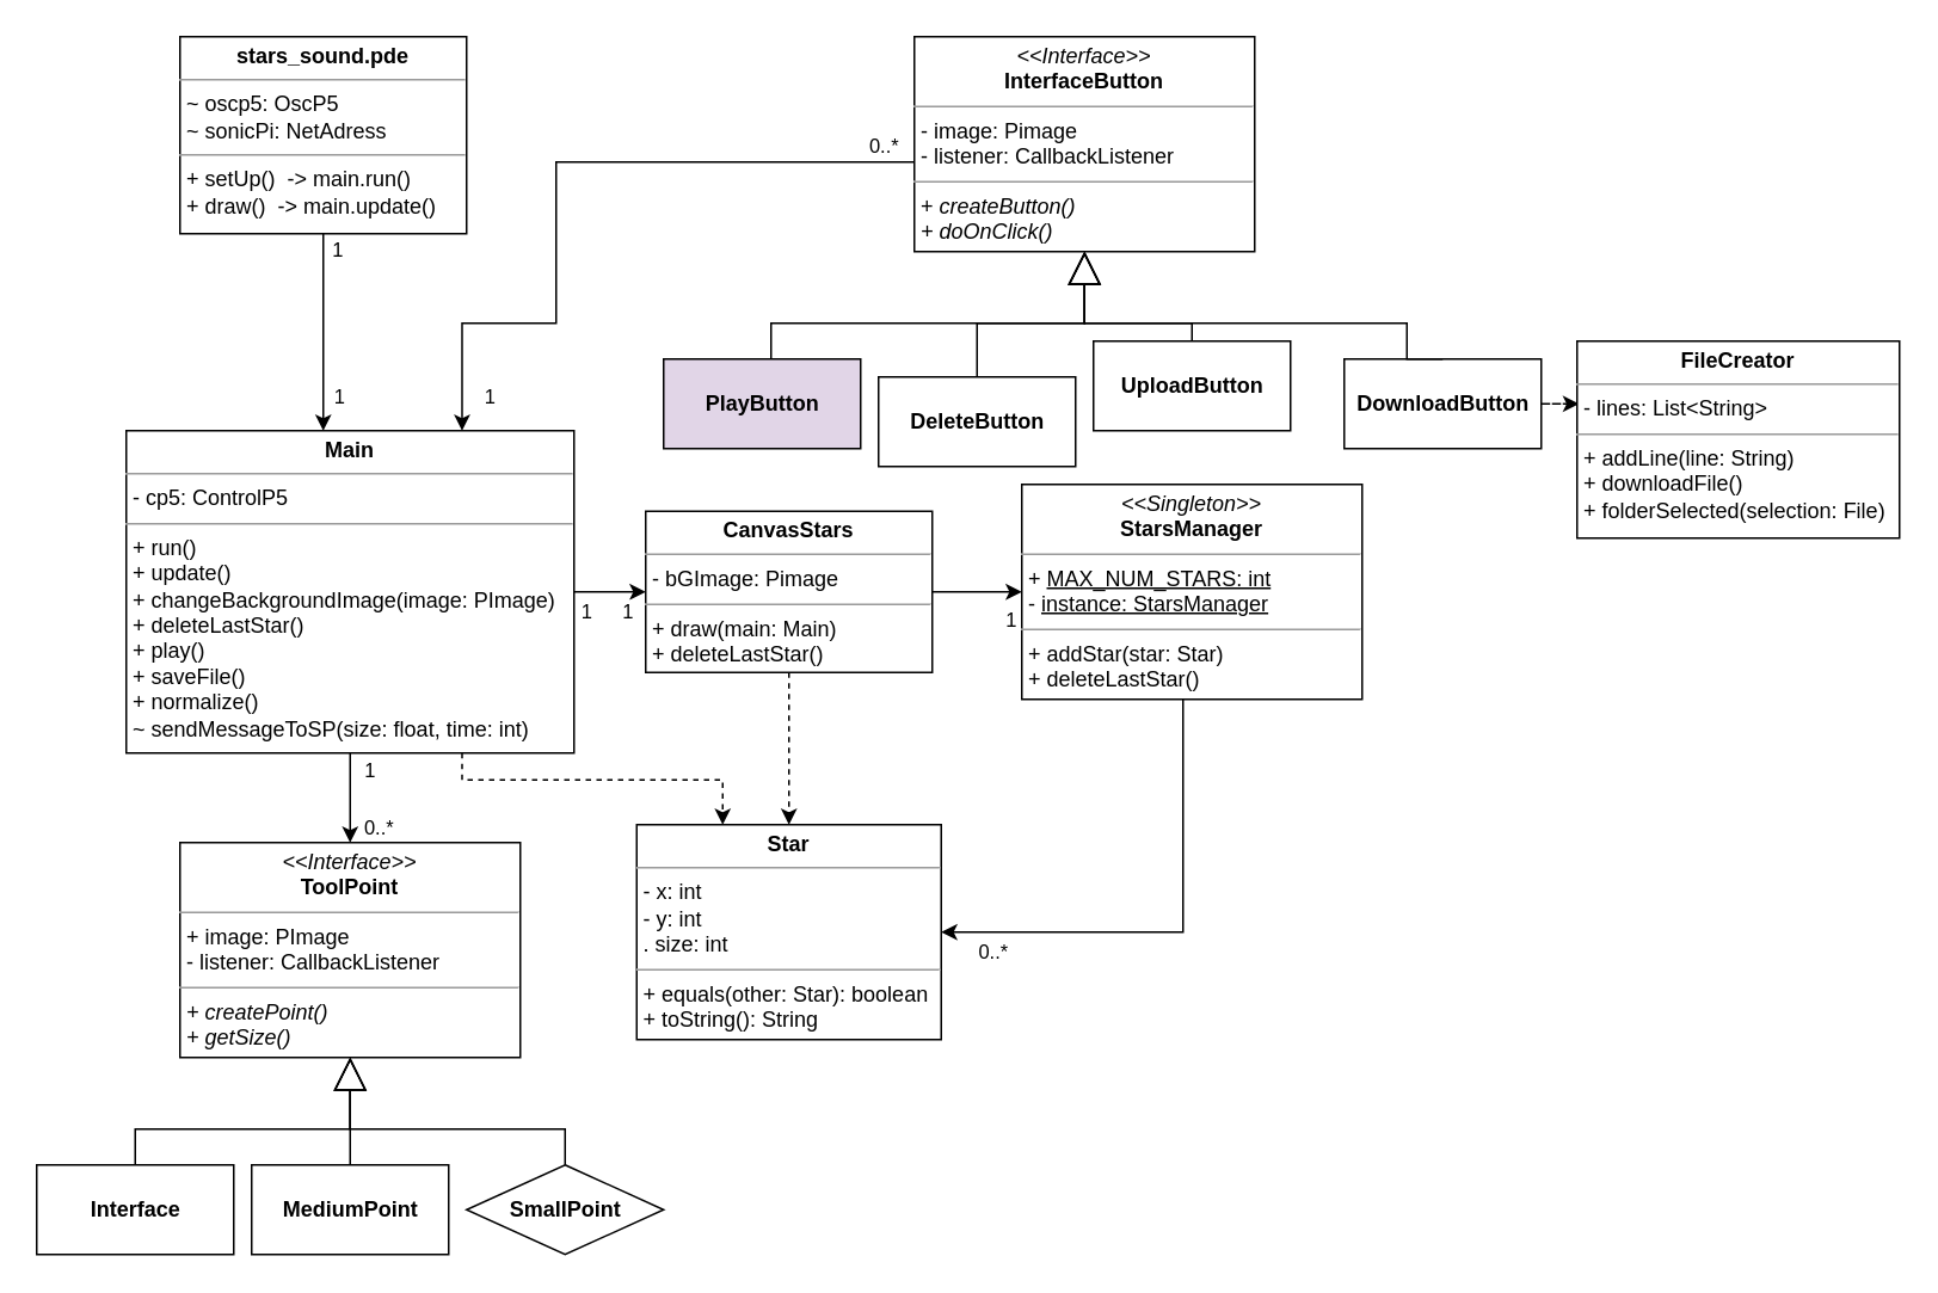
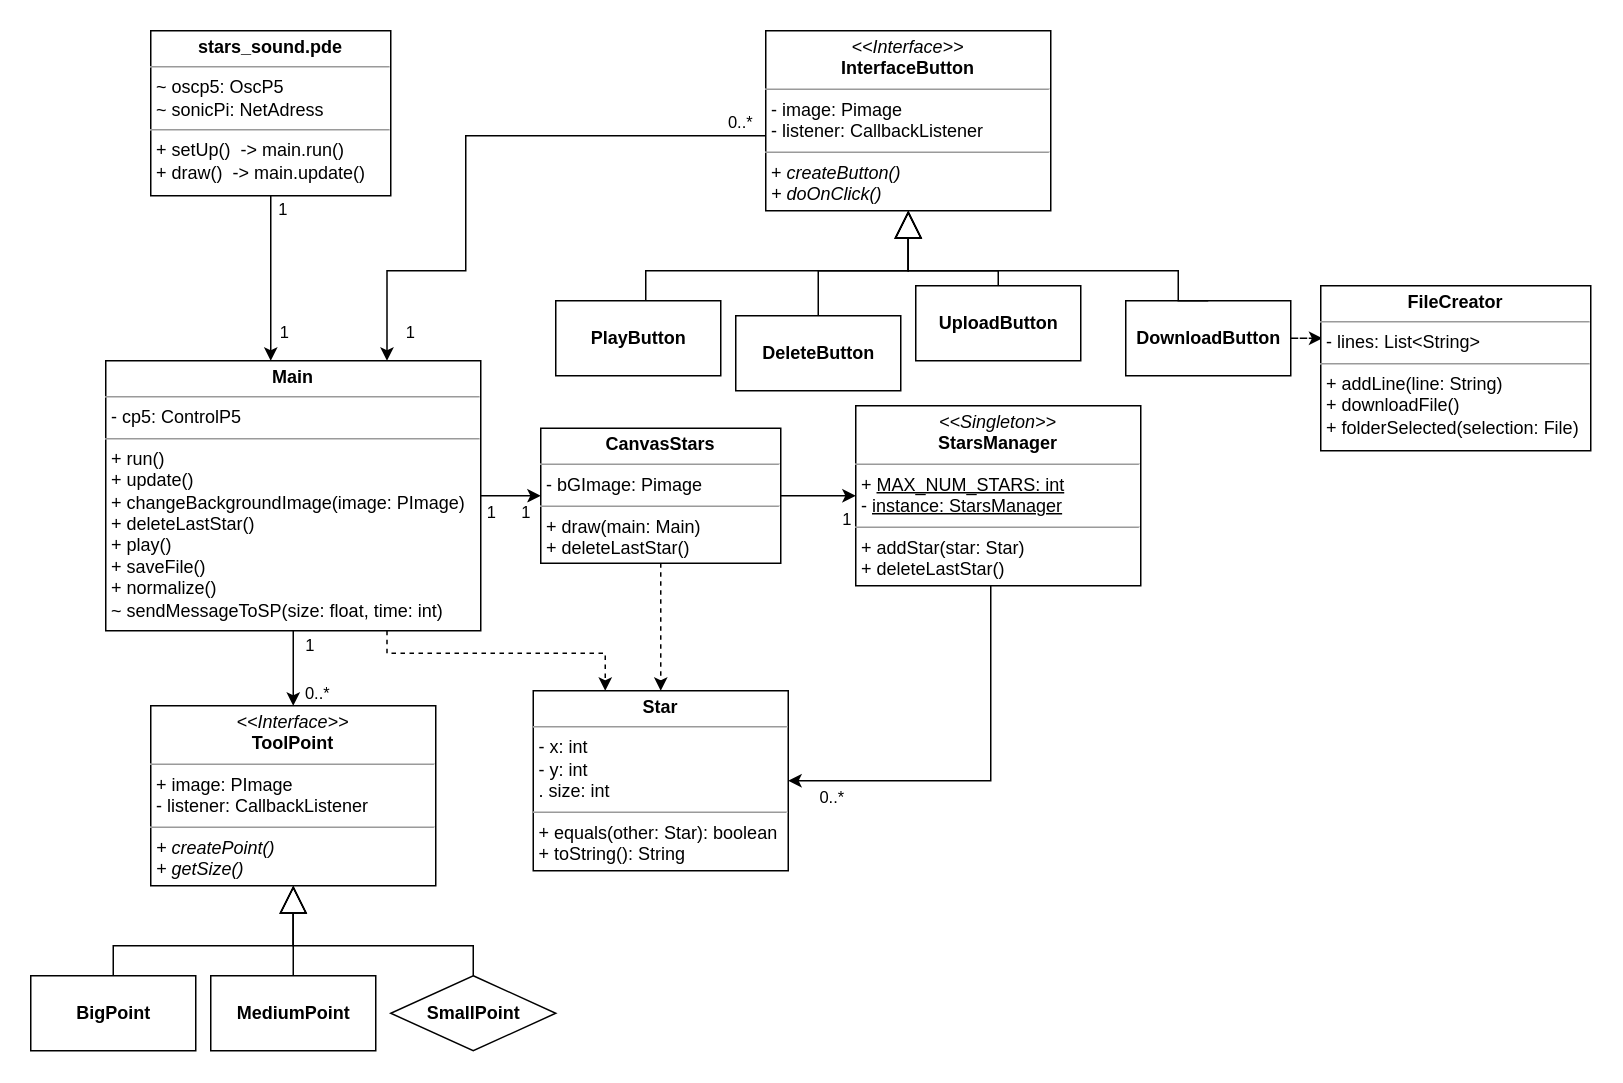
  <mxCell id="0" />
  <mxCell id="1" parent="0" />
  <mxCell id="2" style="edgeStyle=orthogonalEdgeStyle;rounded=0;orthogonalLoop=1;jettySize=auto;html=1;" edge="1" parent="1" source="4" target="12"><mxGeometry relative="1" as="geometry"><Array as="points"><mxPoint x="180" y="150" /><mxPoint x="180" y="150" /></Array></mxGeometry></mxCell>
  <mxCell id="3" value="1" style="edgeLabel;html=1;align=center;verticalAlign=middle;resizable=0;points=[];" vertex="1" connectable="0" parent="2"><mxGeometry x="-0.694" y="-2" relative="1" as="geometry"><mxPoint x="10" y="73" as="offset" /></mxGeometry></mxCell>
  <mxCell id="4" value="&lt;p style=&quot;margin: 0px ; margin-top: 4px ; text-align: center&quot;&gt;&lt;b&gt;stars_sound.pde&lt;/b&gt;&lt;/p&gt;&lt;hr size=&quot;1&quot;&gt;&lt;p style=&quot;margin: 0px ; margin-left: 4px&quot;&gt;&lt;span&gt;~ oscp5: OscP5&lt;/span&gt;&lt;br&gt;&lt;/p&gt;&lt;p style=&quot;margin: 0px ; margin-left: 4px&quot;&gt;~ sonicPi: NetAdress&lt;/p&gt;&lt;hr size=&quot;1&quot;&gt;&lt;p style=&quot;margin: 0px ; margin-left: 4px&quot;&gt;+ setUp()&amp;nbsp; -&amp;gt; main.run()&lt;/p&gt;&lt;p style=&quot;margin: 0px ; margin-left: 4px&quot;&gt;+ draw()&amp;nbsp; -&amp;gt; main.update()&lt;/p&gt;" style="verticalAlign=top;align=left;overflow=fill;fontSize=12;fontFamily=Helvetica;html=1;" vertex="1" parent="1"><mxGeometry x="100" y="20" width="160" height="110" as="geometry" /></mxCell>
  <mxCell id="5" style="edgeStyle=orthogonalEdgeStyle;rounded=0;orthogonalLoop=1;jettySize=auto;html=1;entryX=0;entryY=0.5;entryDx=0;entryDy=0;startArrow=none;startFill=0;" edge="1" parent="1" source="12" target="28"><mxGeometry relative="1" as="geometry" /></mxCell>
  <mxCell id="6" value="1" style="edgeLabel;html=1;align=center;verticalAlign=middle;resizable=0;points=[];" vertex="1" connectable="0" parent="5"><mxGeometry x="0.267" relative="1" as="geometry"><mxPoint x="4.67" y="10" as="offset" /></mxGeometry></mxCell>
  <mxCell id="7" value="1" style="edgeLabel;html=1;align=center;verticalAlign=middle;resizable=0;points=[];" vertex="1" connectable="0" parent="5"><mxGeometry x="-0.717" relative="1" as="geometry"><mxPoint y="10" as="offset" /></mxGeometry></mxCell>
  <mxCell id="8" style="edgeStyle=orthogonalEdgeStyle;rounded=0;orthogonalLoop=1;jettySize=auto;html=1;startArrow=none;startFill=0;" edge="1" parent="1" source="12" target="18"><mxGeometry relative="1" as="geometry" /></mxCell>
  <mxCell id="9" value="0..*" style="edgeLabel;html=1;align=center;verticalAlign=middle;resizable=0;points=[];" vertex="1" connectable="0" parent="8"><mxGeometry x="0.64" relative="1" as="geometry"><mxPoint x="15" as="offset" /></mxGeometry></mxCell>
  <mxCell id="10" value="1" style="edgeLabel;html=1;align=center;verticalAlign=middle;resizable=0;points=[];" vertex="1" connectable="0" parent="8"><mxGeometry x="-0.64" y="-1" relative="1" as="geometry"><mxPoint x="11" as="offset" /></mxGeometry></mxCell>
  <mxCell id="11" style="edgeStyle=orthogonalEdgeStyle;rounded=0;orthogonalLoop=1;jettySize=auto;html=1;exitX=0.75;exitY=1;exitDx=0;exitDy=0;startArrow=none;startFill=0;dashed=1;" edge="1" parent="1" source="12"><mxGeometry relative="1" as="geometry"><mxPoint x="403" y="460" as="targetPoint" /><Array as="points"><mxPoint x="258" y="435" /><mxPoint x="403" y="435" /><mxPoint x="403" y="460" /></Array></mxGeometry></mxCell>
  <mxCell id="12" value="&lt;p style=&quot;margin: 0px ; margin-top: 4px ; text-align: center&quot;&gt;&lt;b&gt;Main&lt;/b&gt;&lt;/p&gt;&lt;hr size=&quot;1&quot;&gt;&lt;p style=&quot;margin: 0px ; margin-left: 4px&quot;&gt;&lt;span&gt;- cp5: ControlP5&lt;/span&gt;&lt;br&gt;&lt;/p&gt;&lt;hr size=&quot;1&quot;&gt;&lt;p style=&quot;margin: 0px ; margin-left: 4px&quot;&gt;+ run()&lt;/p&gt;&lt;p style=&quot;margin: 0px ; margin-left: 4px&quot;&gt;+ update()&lt;/p&gt;&lt;p style=&quot;margin: 0px ; margin-left: 4px&quot;&gt;+ changeBackgroundImage(image: PImage)&lt;/p&gt;&lt;p style=&quot;margin: 0px ; margin-left: 4px&quot;&gt;+ deleteLastStar()&lt;/p&gt;&lt;p style=&quot;margin: 0px ; margin-left: 4px&quot;&gt;+ play()&lt;/p&gt;&lt;p style=&quot;margin: 0px ; margin-left: 4px&quot;&gt;+ saveFile()&lt;/p&gt;&lt;p style=&quot;margin: 0px ; margin-left: 4px&quot;&gt;+ normalize()&lt;/p&gt;&lt;p style=&quot;margin: 0px ; margin-left: 4px&quot;&gt;~ sendMessageToSP(size: float, time: int)&lt;/p&gt;" style="verticalAlign=top;align=left;overflow=fill;fontSize=12;fontFamily=Helvetica;html=1;" vertex="1" parent="1"><mxGeometry x="70" y="240" width="250" height="180" as="geometry" /></mxCell>
  <mxCell id="13" value="1" style="edgeLabel;html=1;align=center;verticalAlign=middle;resizable=0;points=[];" vertex="1" connectable="0" parent="1"><mxGeometry x="200" y="190.003" as="geometry"><mxPoint x="-13" y="-52" as="offset" /></mxGeometry></mxCell>
  <mxCell id="14" style="edgeStyle=orthogonalEdgeStyle;rounded=0;orthogonalLoop=1;jettySize=auto;html=1;entryX=0.75;entryY=0;entryDx=0;entryDy=0;startArrow=none;startFill=0;exitX=0;exitY=0.5;exitDx=0;exitDy=0;" edge="1" parent="1" source="17" target="12"><mxGeometry relative="1" as="geometry"><Array as="points"><mxPoint x="310" y="90" /><mxPoint x="310" y="180" /><mxPoint x="258" y="180" /></Array></mxGeometry></mxCell>
  <mxCell id="15" value="1" style="edgeLabel;html=1;align=center;verticalAlign=middle;resizable=0;points=[];" vertex="1" connectable="0" parent="14"><mxGeometry x="0.659" relative="1" as="geometry"><mxPoint x="4.17" y="40" as="offset" /></mxGeometry></mxCell>
  <mxCell id="16" value="0..*" style="edgeLabel;html=1;align=center;verticalAlign=middle;resizable=0;points=[];" vertex="1" connectable="0" parent="14"><mxGeometry x="-0.845" y="1" relative="1" as="geometry"><mxPoint x="4.17" y="-11" as="offset" /></mxGeometry></mxCell>
  <mxCell id="17" value="&lt;p style=&quot;margin: 0px ; margin-top: 4px ; text-align: center&quot;&gt;&lt;i&gt;&amp;lt;&amp;lt;Interface&amp;gt;&amp;gt;&lt;/i&gt;&lt;br&gt;&lt;b&gt;InterfaceButton&lt;/b&gt;&lt;/p&gt;&lt;hr size=&quot;1&quot;&gt;&lt;p style=&quot;margin: 0px ; margin-left: 4px&quot;&gt;- image: Pimage&lt;/p&gt;&lt;p style=&quot;margin: 0px ; margin-left: 4px&quot;&gt;- listener: CallbackListener&lt;/p&gt;&lt;hr size=&quot;1&quot;&gt;&lt;p style=&quot;margin: 0px ; margin-left: 4px&quot;&gt;+ &lt;i&gt;createButton()&lt;/i&gt;&lt;/p&gt;&lt;p style=&quot;margin: 0px ; margin-left: 4px&quot;&gt;&lt;i&gt;+ doOnClick()&lt;/i&gt;&lt;/p&gt;" style="verticalAlign=top;align=left;overflow=fill;fontSize=12;fontFamily=Helvetica;html=1;" vertex="1" parent="1"><mxGeometry x="510" y="20" width="190" height="120" as="geometry" /></mxCell>
  <mxCell id="18" value="&lt;p style=&quot;margin: 0px ; margin-top: 4px ; text-align: center&quot;&gt;&lt;i&gt;&amp;lt;&amp;lt;Interface&amp;gt;&amp;gt;&lt;/i&gt;&lt;br&gt;&lt;b&gt;ToolPoint&lt;/b&gt;&lt;/p&gt;&lt;hr size=&quot;1&quot;&gt;&lt;p style=&quot;margin: 0px ; margin-left: 4px&quot;&gt;+ image: PImage&lt;/p&gt;&lt;p style=&quot;margin: 0px ; margin-left: 4px&quot;&gt;- listener: CallbackListener&lt;/p&gt;&lt;hr size=&quot;1&quot;&gt;&lt;p style=&quot;margin: 0px ; margin-left: 4px&quot;&gt;&lt;i&gt;+ createPoint()&lt;/i&gt;&lt;/p&gt;&lt;p style=&quot;margin: 0px ; margin-left: 4px&quot;&gt;&lt;i&gt;+ getSize()&lt;/i&gt;&lt;/p&gt;" style="verticalAlign=top;align=left;overflow=fill;fontSize=12;fontFamily=Helvetica;html=1;" vertex="1" parent="1"><mxGeometry x="100" y="470" width="190" height="120" as="geometry" /></mxCell>
  <mxCell id="19" value="&lt;b&gt;DeleteButton&lt;/b&gt;" style="html=1;" vertex="1" parent="1"><mxGeometry x="490" y="210" width="110" height="50" as="geometry" /></mxCell>
  <mxCell id="20" value="" style="endArrow=block;endSize=16;endFill=0;html=1;exitX=0.5;exitY=0;exitDx=0;exitDy=0;entryX=0.5;entryY=1;entryDx=0;entryDy=0;edgeStyle=orthogonalEdgeStyle;rounded=0;" edge="1" parent="1" source="19" target="17"><mxGeometry width="160" relative="1" as="geometry"><mxPoint x="590" y="230" as="sourcePoint" /><mxPoint x="750" y="230" as="targetPoint" /><Array as="points"><mxPoint x="545" y="180" /><mxPoint x="605" y="180" /></Array></mxGeometry></mxCell>
  <mxCell id="21" style="edgeStyle=orthogonalEdgeStyle;rounded=0;orthogonalLoop=1;jettySize=auto;html=1;entryX=0.006;entryY=0.318;entryDx=0;entryDy=0;entryPerimeter=0;startArrow=none;startFill=0;dashed=1;" edge="1" parent="1" source="22" target="24"><mxGeometry relative="1" as="geometry" /></mxCell>
  <mxCell id="22" value="&lt;b&gt;DownloadButton&lt;/b&gt;" style="html=1;" vertex="1" parent="1"><mxGeometry x="750" y="200" width="110" height="50" as="geometry" /></mxCell>
  <mxCell id="23" value="" style="endArrow=block;endSize=16;endFill=0;html=1;exitX=0.5;exitY=0;exitDx=0;exitDy=0;entryX=0.5;entryY=1;entryDx=0;entryDy=0;edgeStyle=orthogonalEdgeStyle;rounded=0;" edge="1" parent="1" source="22" target="17"><mxGeometry width="160" relative="1" as="geometry"><mxPoint x="550" y="260" as="sourcePoint" /><mxPoint x="615" y="170" as="targetPoint" /><Array as="points"><mxPoint x="785" y="180" /><mxPoint x="605" y="180" /></Array></mxGeometry></mxCell>
  <mxCell id="24" value="&lt;p style=&quot;margin: 0px ; margin-top: 4px ; text-align: center&quot;&gt;&lt;b&gt;FileCreator&lt;/b&gt;&lt;/p&gt;&lt;hr size=&quot;1&quot;&gt;&lt;p style=&quot;margin: 0px ; margin-left: 4px&quot;&gt;- lines: List&amp;lt;String&amp;gt;&lt;/p&gt;&lt;hr size=&quot;1&quot;&gt;&lt;p style=&quot;margin: 0px ; margin-left: 4px&quot;&gt;+ addLine(line: String)&lt;/p&gt;&lt;p style=&quot;margin: 0px ; margin-left: 4px&quot;&gt;+ downloadFile()&lt;/p&gt;&lt;p style=&quot;margin: 0px ; margin-left: 4px&quot;&gt;+ folderSelected(selection: File)&lt;/p&gt;" style="verticalAlign=top;align=left;overflow=fill;fontSize=12;fontFamily=Helvetica;html=1;" vertex="1" parent="1"><mxGeometry x="880" y="190" width="180" height="110" as="geometry" /></mxCell>
  <mxCell id="25" style="edgeStyle=orthogonalEdgeStyle;rounded=0;orthogonalLoop=1;jettySize=auto;html=1;entryX=0;entryY=0.5;entryDx=0;entryDy=0;startArrow=none;startFill=0;" edge="1" parent="1" source="28" target="31"><mxGeometry relative="1" as="geometry"><mxPoint x="670" y="385" as="targetPoint" /></mxGeometry></mxCell>
  <mxCell id="26" value="1" style="edgeLabel;html=1;align=center;verticalAlign=middle;resizable=0;points=[];" vertex="1" connectable="0" parent="25"><mxGeometry x="0.73" y="-1" relative="1" as="geometry"><mxPoint y="14" as="offset" /></mxGeometry></mxCell>
  <mxCell id="27" style="edgeStyle=orthogonalEdgeStyle;rounded=0;orthogonalLoop=1;jettySize=auto;html=1;entryX=0.5;entryY=0;entryDx=0;entryDy=0;dashed=1;startArrow=none;startFill=0;" edge="1" parent="1" source="28" target="32"><mxGeometry relative="1" as="geometry" /></mxCell>
  <mxCell id="28" value="&lt;p style=&quot;margin: 0px ; margin-top: 4px ; text-align: center&quot;&gt;&lt;b&gt;CanvasStars&lt;/b&gt;&lt;/p&gt;&lt;hr size=&quot;1&quot;&gt;&lt;p style=&quot;margin: 0px ; margin-left: 4px&quot;&gt;- bGImage: Pimage&lt;/p&gt;&lt;hr size=&quot;1&quot;&gt;&lt;p style=&quot;margin: 0px ; margin-left: 4px&quot;&gt;+ draw(main: Main)&lt;/p&gt;&lt;p style=&quot;margin: 0px ; margin-left: 4px&quot;&gt;+ deleteLastStar()&lt;/p&gt;" style="verticalAlign=top;align=left;overflow=fill;fontSize=12;fontFamily=Helvetica;html=1;" vertex="1" parent="1"><mxGeometry x="360" y="285" width="160" height="90" as="geometry" /></mxCell>
  <mxCell id="29" style="edgeStyle=orthogonalEdgeStyle;rounded=0;orthogonalLoop=1;jettySize=auto;html=1;entryX=1;entryY=0.5;entryDx=0;entryDy=0;startArrow=none;startFill=0;" edge="1" parent="1" source="31" target="32"><mxGeometry relative="1" as="geometry"><Array as="points"><mxPoint x="660" y="520" /></Array></mxGeometry></mxCell>
  <mxCell id="30" value="0..*" style="edgeLabel;html=1;align=center;verticalAlign=middle;resizable=0;points=[];" vertex="1" connectable="0" parent="29"><mxGeometry x="0.725" y="4" relative="1" as="geometry"><mxPoint x="-7.5" y="6" as="offset" /></mxGeometry></mxCell>
  <mxCell id="31" value="&lt;p style=&quot;margin: 0px ; margin-top: 4px ; text-align: center&quot;&gt;&lt;i&gt;&amp;lt;&amp;lt;Singleton&amp;gt;&amp;gt;&lt;/i&gt;&lt;br&gt;&lt;b&gt;StarsManager&lt;/b&gt;&lt;br&gt;&lt;/p&gt;&lt;hr size=&quot;1&quot;&gt;&lt;p style=&quot;margin: 0px ; margin-left: 4px&quot;&gt;+ &lt;u&gt;MAX_NUM_STARS: int&lt;/u&gt;&lt;/p&gt;&lt;p style=&quot;margin: 0px ; margin-left: 4px&quot;&gt;- &lt;u&gt;instance: StarsManager&lt;/u&gt;&lt;/p&gt;&lt;hr size=&quot;1&quot;&gt;&lt;p style=&quot;margin: 0px ; margin-left: 4px&quot;&gt;+ addStar(star: Star)&lt;/p&gt;&lt;p style=&quot;margin: 0px ; margin-left: 4px&quot;&gt;+ deleteLastStar()&lt;/p&gt;&lt;p style=&quot;margin: 0px ; margin-left: 4px&quot;&gt;&lt;br&gt;&lt;/p&gt;" style="verticalAlign=top;align=left;overflow=fill;fontSize=12;fontFamily=Helvetica;html=1;" vertex="1" parent="1"><mxGeometry x="570" y="270" width="190" height="120" as="geometry" /></mxCell>
  <mxCell id="32" value="&lt;p style=&quot;margin: 0px ; margin-top: 4px ; text-align: center&quot;&gt;&lt;b&gt;Star&lt;/b&gt;&lt;/p&gt;&lt;hr size=&quot;1&quot;&gt;&lt;p style=&quot;margin: 0px ; margin-left: 4px&quot;&gt;- x: int&lt;/p&gt;&lt;p style=&quot;margin: 0px ; margin-left: 4px&quot;&gt;- y: int&lt;/p&gt;&lt;p style=&quot;margin: 0px ; margin-left: 4px&quot;&gt;. size: int&lt;/p&gt;&lt;hr size=&quot;1&quot;&gt;&lt;p style=&quot;margin: 0px ; margin-left: 4px&quot;&gt;+ equals(other: Star): boolean&lt;/p&gt;&lt;p style=&quot;margin: 0px ; margin-left: 4px&quot;&gt;+ toString(): String&lt;/p&gt;" style="verticalAlign=top;align=left;overflow=fill;fontSize=12;fontFamily=Helvetica;html=1;" vertex="1" parent="1"><mxGeometry x="355" y="460" width="170" height="120" as="geometry" /></mxCell>
- <mxCell id="33" value="&lt;b&gt;Interface&lt;/b&gt;" style="html=1;" vertex="1" parent="1"><mxGeometry x="20" y="650" width="110" height="50" as="geometry" /></mxCell>
+ <mxCell id="33" value="&lt;b&gt;BigPoint&lt;/b&gt;" style="html=1;" vertex="1" parent="1"><mxGeometry x="20" y="650" width="110" height="50" as="geometry" /></mxCell>
  <mxCell id="34" value="" style="endArrow=block;endSize=16;endFill=0;html=1;edgeStyle=orthogonalEdgeStyle;rounded=0;" edge="1" parent="1" source="33" target="18"><mxGeometry width="160" relative="1" as="geometry"><mxPoint x="10" y="740" as="sourcePoint" /><mxPoint x="75" y="630" as="targetPoint" /><Array as="points"><mxPoint x="75" y="630" /><mxPoint x="195" y="630" /></Array></mxGeometry></mxCell>
  <mxCell id="35" value="&lt;b&gt;MediumPoint&lt;/b&gt;" style="html=1;" vertex="1" parent="1"><mxGeometry x="140" y="650" width="110" height="50" as="geometry" /></mxCell>
  <mxCell id="36" value="&lt;b&gt;SmallPoint&lt;/b&gt;" style="rhombus;html=1;" vertex="1" parent="1"><mxGeometry x="260" y="650" width="110" height="50" as="geometry" /></mxCell>
- <mxCell id="37" value="&lt;b&gt;PlayButton&lt;/b&gt;" style="html=1;fillColor=#e1d5e7;" vertex="1" parent="1"><mxGeometry x="370" y="200" width="110" height="50" as="geometry" /></mxCell>
+ <mxCell id="37" value="&lt;b&gt;PlayButton&lt;/b&gt;" style="html=1;" vertex="1" parent="1"><mxGeometry x="370" y="200" width="110" height="50" as="geometry" /></mxCell>
  <mxCell id="38" value="" style="endArrow=block;endSize=16;endFill=0;html=1;entryX=0.5;entryY=1;entryDx=0;entryDy=0;edgeStyle=orthogonalEdgeStyle;rounded=0;" edge="1" parent="1" source="37" target="17"><mxGeometry width="160" relative="1" as="geometry"><mxPoint x="735" y="260" as="sourcePoint" /><mxPoint x="615" y="150" as="targetPoint" /><Array as="points"><mxPoint x="430" y="180" /><mxPoint x="605" y="180" /></Array></mxGeometry></mxCell>
  <mxCell id="39" value="" style="endArrow=block;endSize=16;endFill=0;html=1;exitX=0.5;exitY=0;exitDx=0;exitDy=0;entryX=0.5;entryY=1;entryDx=0;entryDy=0;edgeStyle=orthogonalEdgeStyle;rounded=0;" edge="1" parent="1" source="35" target="18"><mxGeometry width="160" relative="1" as="geometry"><mxPoint x="-215" y="660" as="sourcePoint" /><mxPoint x="-215" y="600" as="targetPoint" /></mxGeometry></mxCell>
  <mxCell id="40" value="" style="endArrow=block;endSize=16;endFill=0;html=1;exitX=0.5;exitY=0;exitDx=0;exitDy=0;entryX=0.5;entryY=1;entryDx=0;entryDy=0;edgeStyle=orthogonalEdgeStyle;rounded=0;" edge="1" parent="1" source="36" target="18"><mxGeometry width="160" relative="1" as="geometry"><mxPoint x="320" y="650" as="sourcePoint" /><mxPoint x="200" y="590" as="targetPoint" /><Array as="points"><mxPoint x="315" y="630" /><mxPoint x="195" y="630" /></Array></mxGeometry></mxCell>
  <mxCell id="41" value="&lt;b&gt;UploadButton&lt;/b&gt;" style="html=1;" vertex="1" parent="1"><mxGeometry x="610" y="190" width="110" height="50" as="geometry" /></mxCell>
  <mxCell id="42" value="" style="endArrow=block;endSize=16;endFill=0;html=1;entryX=0.5;entryY=1;entryDx=0;entryDy=0;edgeStyle=orthogonalEdgeStyle;rounded=0;exitX=0.5;exitY=0;exitDx=0;exitDy=0;" edge="1" parent="1" source="41" target="17"><mxGeometry width="160" relative="1" as="geometry"><mxPoint x="440" y="210" as="sourcePoint" /><mxPoint x="615" y="150" as="targetPoint" /><Array as="points"><mxPoint x="665" y="180" /><mxPoint x="605" y="180" /></Array></mxGeometry></mxCell>
